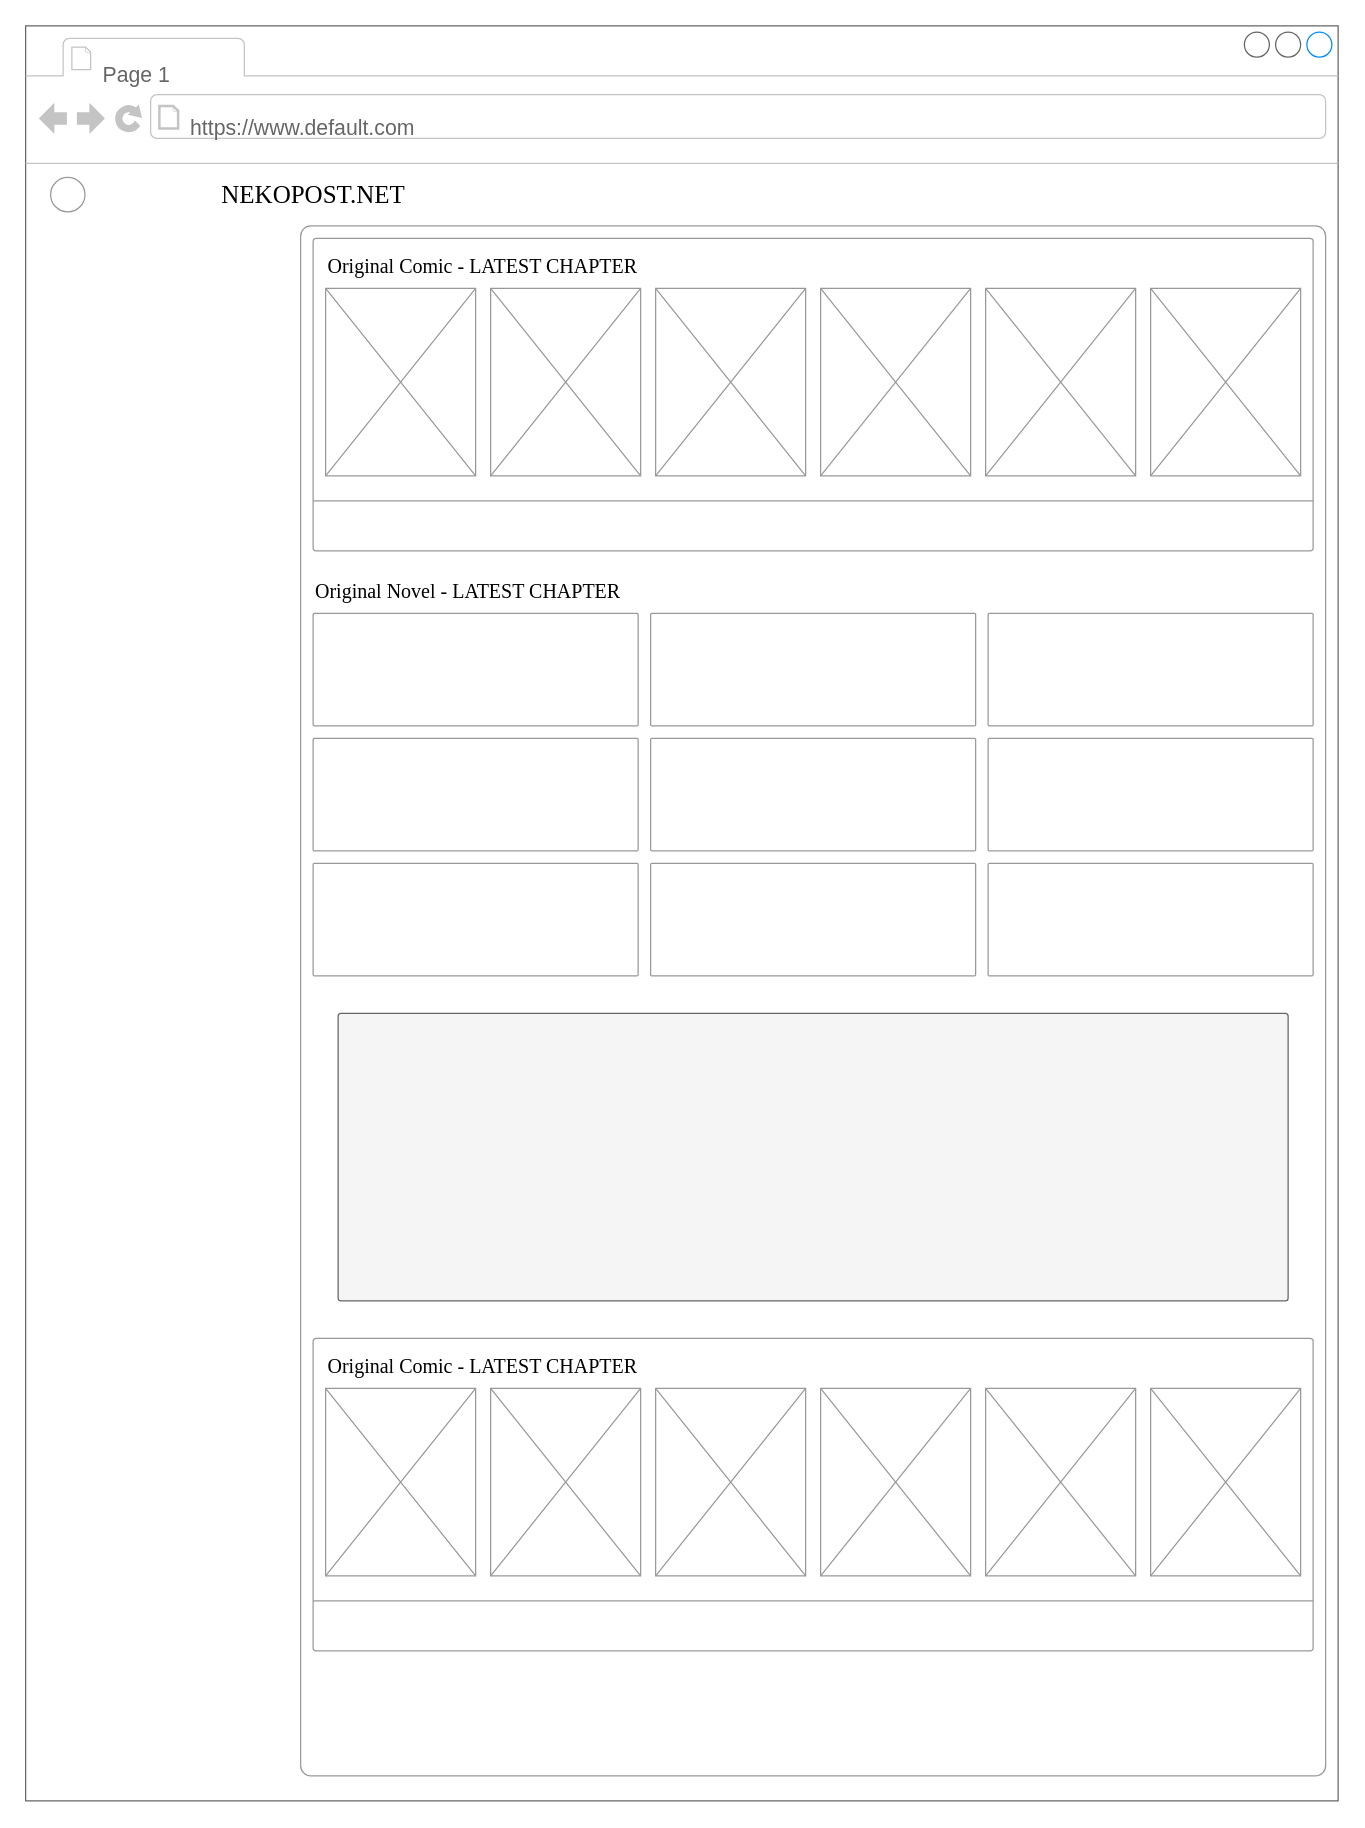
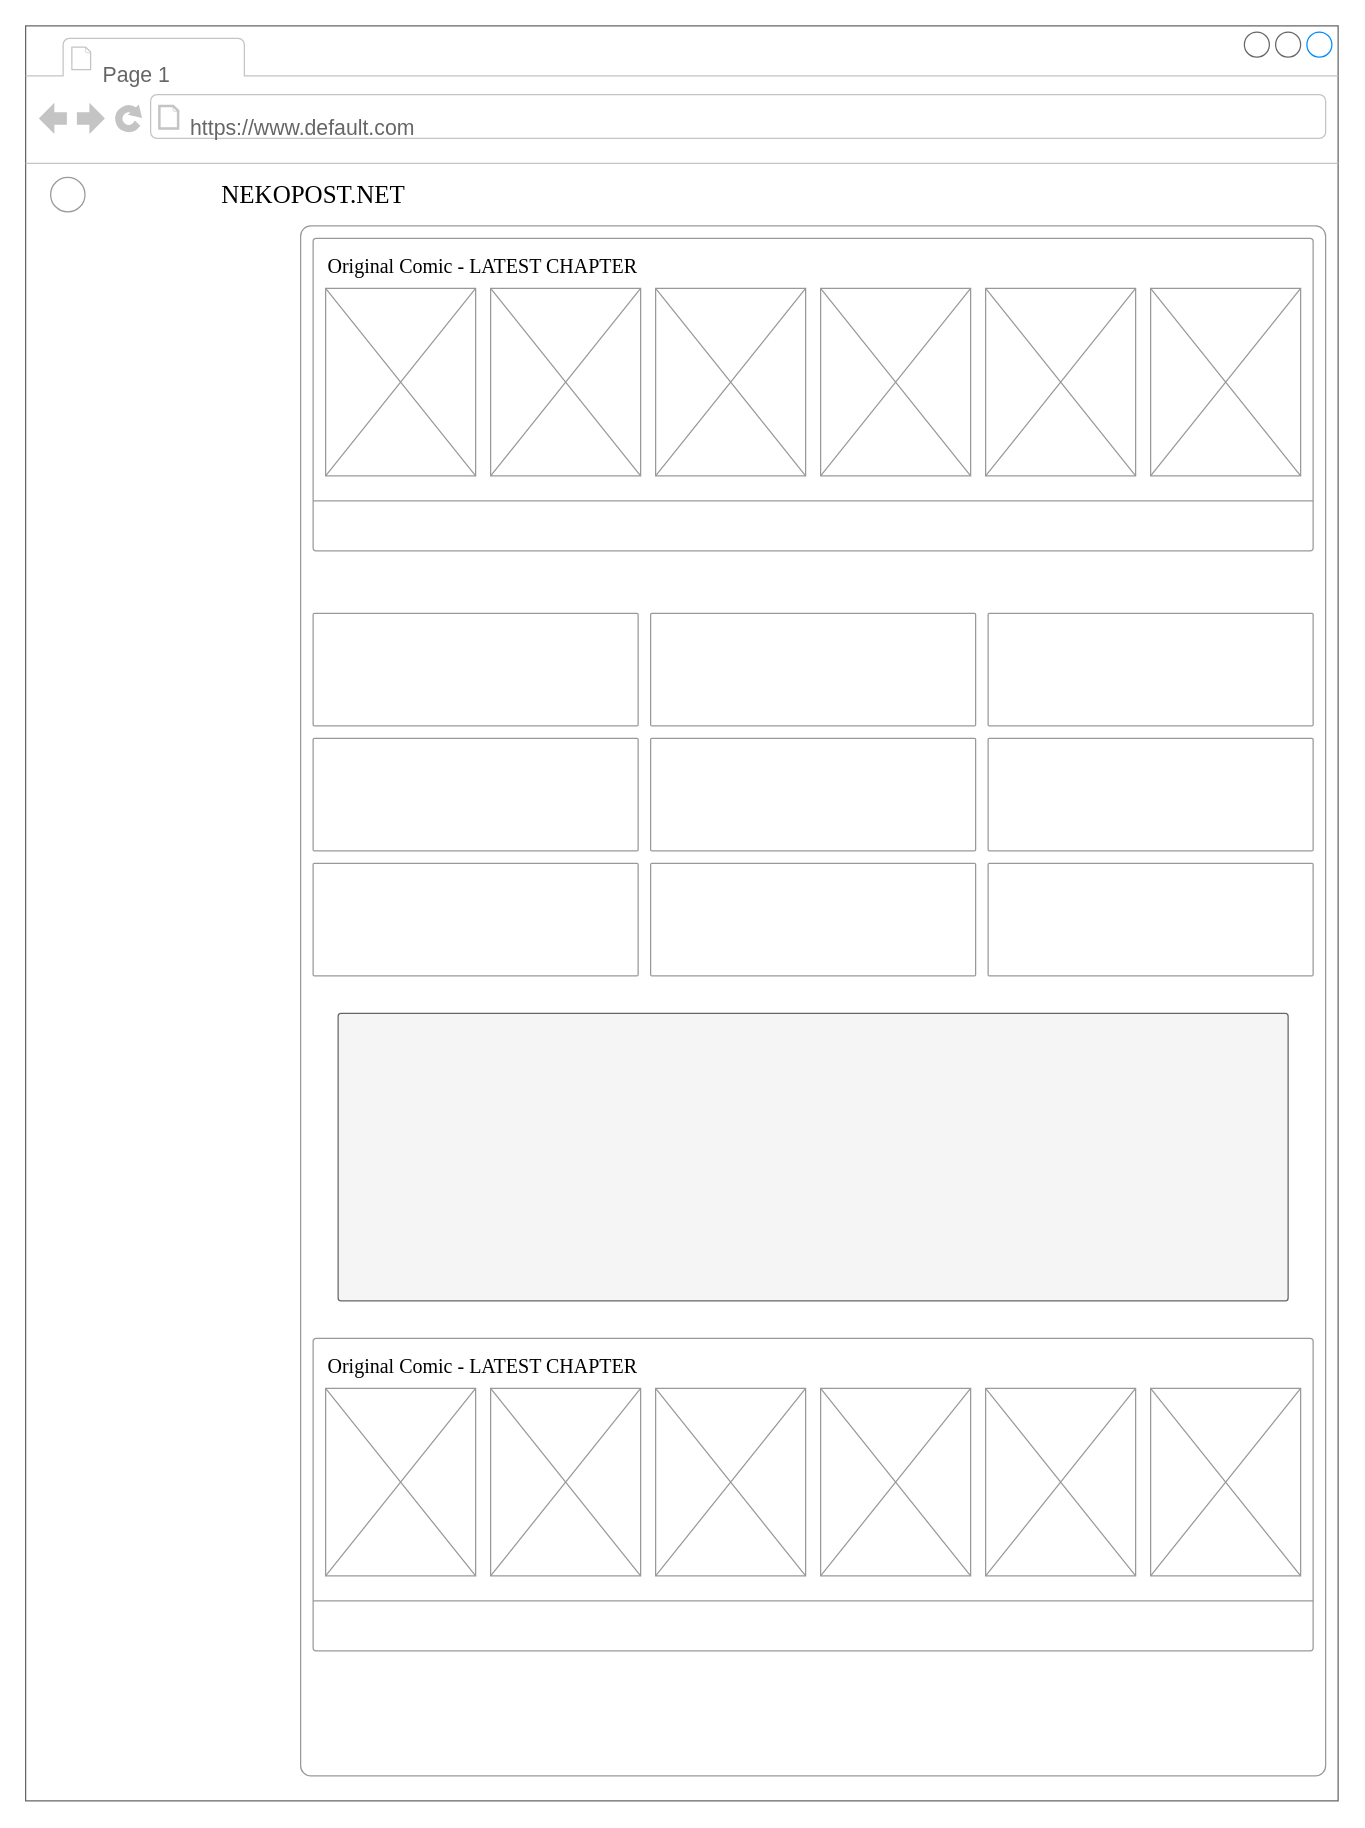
  <mxCell id="0" />
  <mxCell id="1" parent="0" />
  <mxCell id="2" value="" style="strokeWidth=1;shadow=0;dashed=0;align=center;html=1;shape=mxgraph.mockup.containers.browserWindow;rSize=0;strokeColor=#666666;mainText=,;recursiveResize=0;rounded=0;labelBackgroundColor=none;fontFamily=Verdana;fontSize=12;container=0;" parent="1" vertex="1"><mxGeometry x="20" y="20" width="1050" height="1420" as="geometry" /></mxCell>
  <mxCell id="3" value="Page 1" style="strokeWidth=1;shadow=0;dashed=0;align=center;html=1;shape=mxgraph.mockup.containers.anchor;fontSize=17;fontColor=#666666;align=left;" parent="1" vertex="1"><mxGeometry x="80" y="47" width="110" height="26" as="geometry" /></mxCell>
  <mxCell id="4" value="https://www.default.com" style="strokeWidth=1;shadow=0;dashed=0;align=center;html=1;shape=mxgraph.mockup.containers.anchor;rSize=0;fontSize=17;fontColor=#666666;align=left;" parent="1" vertex="1"><mxGeometry x="150" y="80" width="250" height="45" as="geometry" /></mxCell>
  <mxCell id="5" value="NEKOPOST.NET" style="text;html=1;points=[];align=left;verticalAlign=top;spacingTop=-4;fontSize=20;fontFamily=Verdana" parent="1" vertex="1"><mxGeometry x="175" y="140" width="190" height="30" as="geometry" /></mxCell>
  <mxCell id="6" value="" style="ellipse;whiteSpace=wrap;html=1;aspect=fixed;fontSize=20;strokeColor=#999999;" vertex="1" parent="1"><mxGeometry x="40" y="141.25" width="27.5" height="27.5" as="geometry" /></mxCell>
  <mxCell id="7" value="" style="rounded=1;whiteSpace=wrap;html=1;fontSize=20;strokeColor=#999999;arcSize=1;" vertex="1" parent="1"><mxGeometry x="240" y="180" width="820" height="1240" as="geometry" /></mxCell>
  <mxCell id="8" value="" style="rounded=1;whiteSpace=wrap;html=1;fontSize=20;strokeColor=#999999;arcSize=1;" vertex="1" parent="1"><mxGeometry x="250" y="190" width="800" height="250" as="geometry" /></mxCell>
  <mxCell id="9" value="" style="verticalLabelPosition=bottom;shadow=0;dashed=0;align=center;html=1;verticalAlign=top;strokeWidth=1;shape=mxgraph.mockup.graphics.simpleIcon;strokeColor=#999999;fillColor=#ffffff;rounded=0;labelBackgroundColor=none;fontFamily=Verdana;fontSize=12;fontColor=#000000;" vertex="1" parent="1"><mxGeometry x="260" y="230" width="120" height="150" as="geometry" /></mxCell>
  <mxCell id="10" value="" style="verticalLabelPosition=bottom;shadow=0;dashed=0;align=center;html=1;verticalAlign=top;strokeWidth=1;shape=mxgraph.mockup.graphics.simpleIcon;strokeColor=#999999;fillColor=#ffffff;rounded=0;labelBackgroundColor=none;fontFamily=Verdana;fontSize=12;fontColor=#000000;" vertex="1" parent="1"><mxGeometry x="392" y="230" width="120" height="150" as="geometry" /></mxCell>
  <mxCell id="11" value="" style="verticalLabelPosition=bottom;shadow=0;dashed=0;align=center;html=1;verticalAlign=top;strokeWidth=1;shape=mxgraph.mockup.graphics.simpleIcon;strokeColor=#999999;fillColor=#ffffff;rounded=0;labelBackgroundColor=none;fontFamily=Verdana;fontSize=12;fontColor=#000000;" vertex="1" parent="1"><mxGeometry x="524" y="230" width="120" height="150" as="geometry" /></mxCell>
  <mxCell id="12" value="" style="verticalLabelPosition=bottom;shadow=0;dashed=0;align=center;html=1;verticalAlign=top;strokeWidth=1;shape=mxgraph.mockup.graphics.simpleIcon;strokeColor=#999999;fillColor=#ffffff;rounded=0;labelBackgroundColor=none;fontFamily=Verdana;fontSize=12;fontColor=#000000;" vertex="1" parent="1"><mxGeometry x="656" y="230" width="120" height="150" as="geometry" /></mxCell>
  <mxCell id="13" value="" style="verticalLabelPosition=bottom;shadow=0;dashed=0;align=center;html=1;verticalAlign=top;strokeWidth=1;shape=mxgraph.mockup.graphics.simpleIcon;strokeColor=#999999;fillColor=#ffffff;rounded=0;labelBackgroundColor=none;fontFamily=Verdana;fontSize=12;fontColor=#000000;" vertex="1" parent="1"><mxGeometry x="788" y="230" width="120" height="150" as="geometry" /></mxCell>
  <mxCell id="14" value="" style="verticalLabelPosition=bottom;shadow=0;dashed=0;align=center;html=1;verticalAlign=top;strokeWidth=1;shape=mxgraph.mockup.graphics.simpleIcon;strokeColor=#999999;fillColor=#ffffff;rounded=0;labelBackgroundColor=none;fontFamily=Verdana;fontSize=12;fontColor=#000000;" vertex="1" parent="1"><mxGeometry x="920" y="230" width="120" height="150" as="geometry" /></mxCell>
  <mxCell id="15" value="" style="verticalLabelPosition=bottom;shadow=0;dashed=0;align=center;html=1;verticalAlign=top;strokeWidth=1;shape=mxgraph.mockup.markup.line;strokeColor=#999999;rounded=0;labelBackgroundColor=none;fillColor=#ffffff;fontFamily=Verdana;fontSize=12;fontColor=#000000;" vertex="1" parent="1"><mxGeometry x="250" y="390" width="800" height="20" as="geometry" /></mxCell>
  <mxCell id="16" value="Original Comic - LATEST CHAPTER" style="text;html=1;points=[];align=left;verticalAlign=top;spacingTop=-4;fontSize=16;fontFamily=Verdana" vertex="1" parent="1"><mxGeometry x="260" y="200" width="280" height="30" as="geometry" /></mxCell>
  <mxCell id="17" value="" style="rounded=1;whiteSpace=wrap;html=1;fontSize=20;strokeColor=#999999;arcSize=1;" vertex="1" parent="1"><mxGeometry x="250" y="1070" width="800" height="250" as="geometry" /></mxCell>
  <mxCell id="18" value="" style="verticalLabelPosition=bottom;shadow=0;dashed=0;align=center;html=1;verticalAlign=top;strokeWidth=1;shape=mxgraph.mockup.graphics.simpleIcon;strokeColor=#999999;fillColor=#ffffff;rounded=0;labelBackgroundColor=none;fontFamily=Verdana;fontSize=12;fontColor=#000000;" vertex="1" parent="1"><mxGeometry x="260" y="1110" width="120" height="150" as="geometry" /></mxCell>
  <mxCell id="19" value="" style="verticalLabelPosition=bottom;shadow=0;dashed=0;align=center;html=1;verticalAlign=top;strokeWidth=1;shape=mxgraph.mockup.graphics.simpleIcon;strokeColor=#999999;fillColor=#ffffff;rounded=0;labelBackgroundColor=none;fontFamily=Verdana;fontSize=12;fontColor=#000000;" vertex="1" parent="1"><mxGeometry x="392" y="1110" width="120" height="150" as="geometry" /></mxCell>
  <mxCell id="20" value="" style="verticalLabelPosition=bottom;shadow=0;dashed=0;align=center;html=1;verticalAlign=top;strokeWidth=1;shape=mxgraph.mockup.graphics.simpleIcon;strokeColor=#999999;fillColor=#ffffff;rounded=0;labelBackgroundColor=none;fontFamily=Verdana;fontSize=12;fontColor=#000000;" vertex="1" parent="1"><mxGeometry x="524" y="1110" width="120" height="150" as="geometry" /></mxCell>
  <mxCell id="21" value="" style="verticalLabelPosition=bottom;shadow=0;dashed=0;align=center;html=1;verticalAlign=top;strokeWidth=1;shape=mxgraph.mockup.graphics.simpleIcon;strokeColor=#999999;fillColor=#ffffff;rounded=0;labelBackgroundColor=none;fontFamily=Verdana;fontSize=12;fontColor=#000000;" vertex="1" parent="1"><mxGeometry x="656" y="1110" width="120" height="150" as="geometry" /></mxCell>
  <mxCell id="22" value="" style="verticalLabelPosition=bottom;shadow=0;dashed=0;align=center;html=1;verticalAlign=top;strokeWidth=1;shape=mxgraph.mockup.graphics.simpleIcon;strokeColor=#999999;fillColor=#ffffff;rounded=0;labelBackgroundColor=none;fontFamily=Verdana;fontSize=12;fontColor=#000000;" vertex="1" parent="1"><mxGeometry x="788" y="1110" width="120" height="150" as="geometry" /></mxCell>
  <mxCell id="23" value="" style="verticalLabelPosition=bottom;shadow=0;dashed=0;align=center;html=1;verticalAlign=top;strokeWidth=1;shape=mxgraph.mockup.graphics.simpleIcon;strokeColor=#999999;fillColor=#ffffff;rounded=0;labelBackgroundColor=none;fontFamily=Verdana;fontSize=12;fontColor=#000000;" vertex="1" parent="1"><mxGeometry x="920" y="1110" width="120" height="150" as="geometry" /></mxCell>
  <mxCell id="24" value="" style="verticalLabelPosition=bottom;shadow=0;dashed=0;align=center;html=1;verticalAlign=top;strokeWidth=1;shape=mxgraph.mockup.markup.line;strokeColor=#999999;rounded=0;labelBackgroundColor=none;fillColor=#ffffff;fontFamily=Verdana;fontSize=12;fontColor=#000000;" vertex="1" parent="1"><mxGeometry x="250" y="1270" width="800" height="20" as="geometry" /></mxCell>
  <mxCell id="25" value="Original Comic - LATEST CHAPTER" style="text;html=1;points=[];align=left;verticalAlign=top;spacingTop=-4;fontSize=16;fontFamily=Verdana" vertex="1" parent="1"><mxGeometry x="260" y="1080" width="190" height="30" as="geometry" /></mxCell>
  <mxCell id="26" value="" style="rounded=1;whiteSpace=wrap;html=1;fontSize=20;strokeColor=#999999;arcSize=1;" vertex="1" parent="1"><mxGeometry x="250" y="490" width="260" height="90" as="geometry" /></mxCell>
  <mxCell id="27" value="" style="rounded=1;whiteSpace=wrap;html=1;fontSize=20;strokeColor=#999999;arcSize=1;" vertex="1" parent="1"><mxGeometry x="520" y="490" width="260" height="90" as="geometry" /></mxCell>
  <mxCell id="28" value="" style="rounded=1;whiteSpace=wrap;html=1;fontSize=20;strokeColor=#999999;arcSize=1;" vertex="1" parent="1"><mxGeometry x="790" y="490" width="260" height="90" as="geometry" /></mxCell>
  <mxCell id="29" value="" style="rounded=1;whiteSpace=wrap;html=1;fontSize=20;strokeColor=#999999;arcSize=1;" vertex="1" parent="1"><mxGeometry x="250" y="590" width="260" height="90" as="geometry" /></mxCell>
  <mxCell id="30" value="" style="rounded=1;whiteSpace=wrap;html=1;fontSize=20;strokeColor=#999999;arcSize=1;" vertex="1" parent="1"><mxGeometry x="520" y="590" width="260" height="90" as="geometry" /></mxCell>
  <mxCell id="31" value="" style="rounded=1;whiteSpace=wrap;html=1;fontSize=20;strokeColor=#999999;arcSize=1;" vertex="1" parent="1"><mxGeometry x="790" y="590" width="260" height="90" as="geometry" /></mxCell>
  <mxCell id="32" value="" style="rounded=1;whiteSpace=wrap;html=1;fontSize=20;strokeColor=#999999;arcSize=1;" vertex="1" parent="1"><mxGeometry x="250" y="690" width="260" height="90" as="geometry" /></mxCell>
  <mxCell id="33" value="" style="rounded=1;whiteSpace=wrap;html=1;fontSize=20;strokeColor=#999999;arcSize=1;" vertex="1" parent="1"><mxGeometry x="520" y="690" width="260" height="90" as="geometry" /></mxCell>
  <mxCell id="34" value="" style="rounded=1;whiteSpace=wrap;html=1;fontSize=20;strokeColor=#999999;arcSize=1;" vertex="1" parent="1"><mxGeometry x="790" y="690" width="260" height="90" as="geometry" /></mxCell>
- <mxCell id="35" value="Original Novel - LATEST CHAPTER" style="text;html=1;points=[];align=left;verticalAlign=top;spacingTop=-4;fontSize=16;fontFamily=Verdana" vertex="1" parent="1"><mxGeometry x="250" y="460" width="280" height="30" as="geometry" /></mxCell>
  <mxCell id="36" value="" style="rounded=1;whiteSpace=wrap;html=1;fontSize=20;strokeColor=#666666;arcSize=1;fillColor=#f5f5f5;fontColor=#333333;" vertex="1" parent="1"><mxGeometry x="270" y="810" width="760" height="230" as="geometry" /></mxCell>
